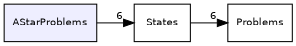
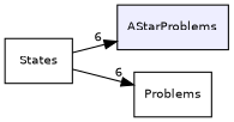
  digraph {
    compound=true
    rankdir=LR
    node [fontname=Helvetica fontsize=10 shape=box]
    edge [headlabel=6 labeldistance=1.5 labelfontname=Helvetica labelfontsize=10]
    n1 [fillcolor="#eeeeff" label=AStarProblems pencolor=black style=filled]
    n2 [label=States]
    n3 [label=Problems]
-   n1 -> n2
+   n2 -> n1
    n2 -> n3
  }
